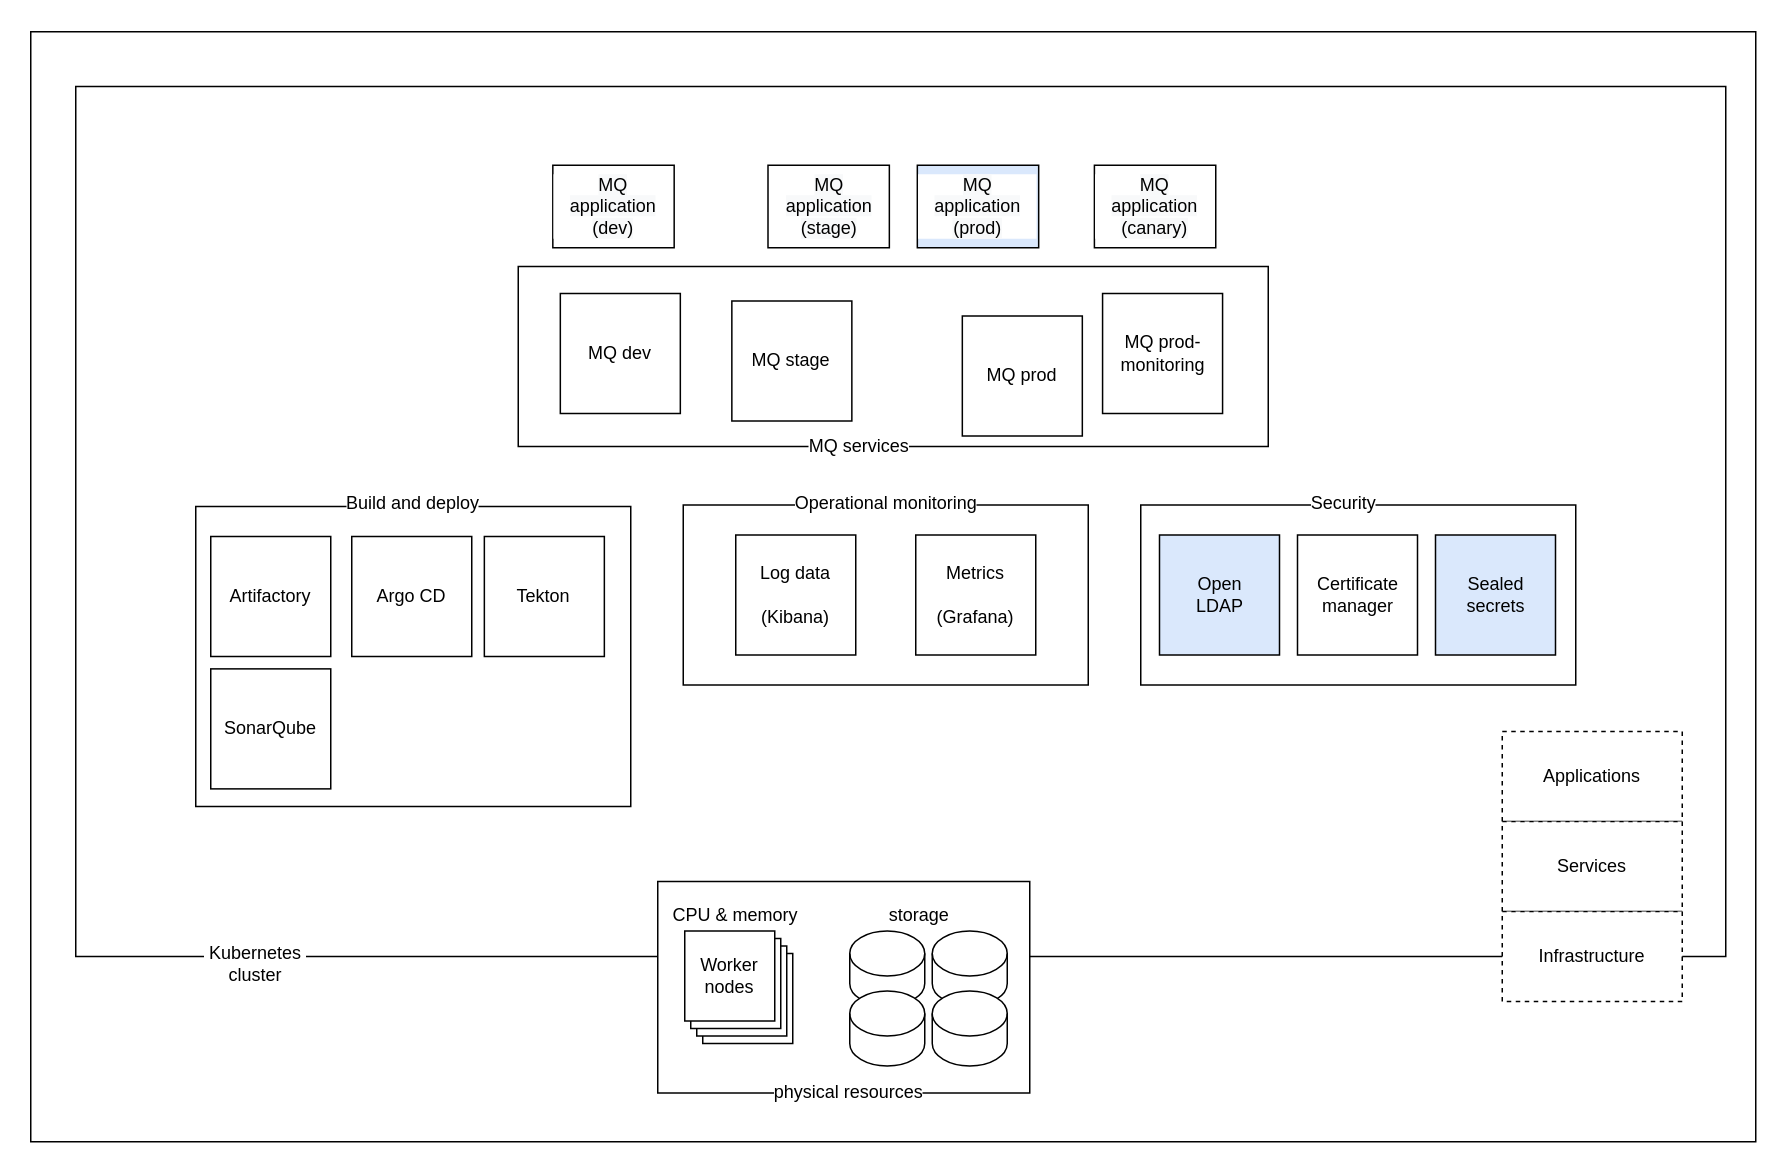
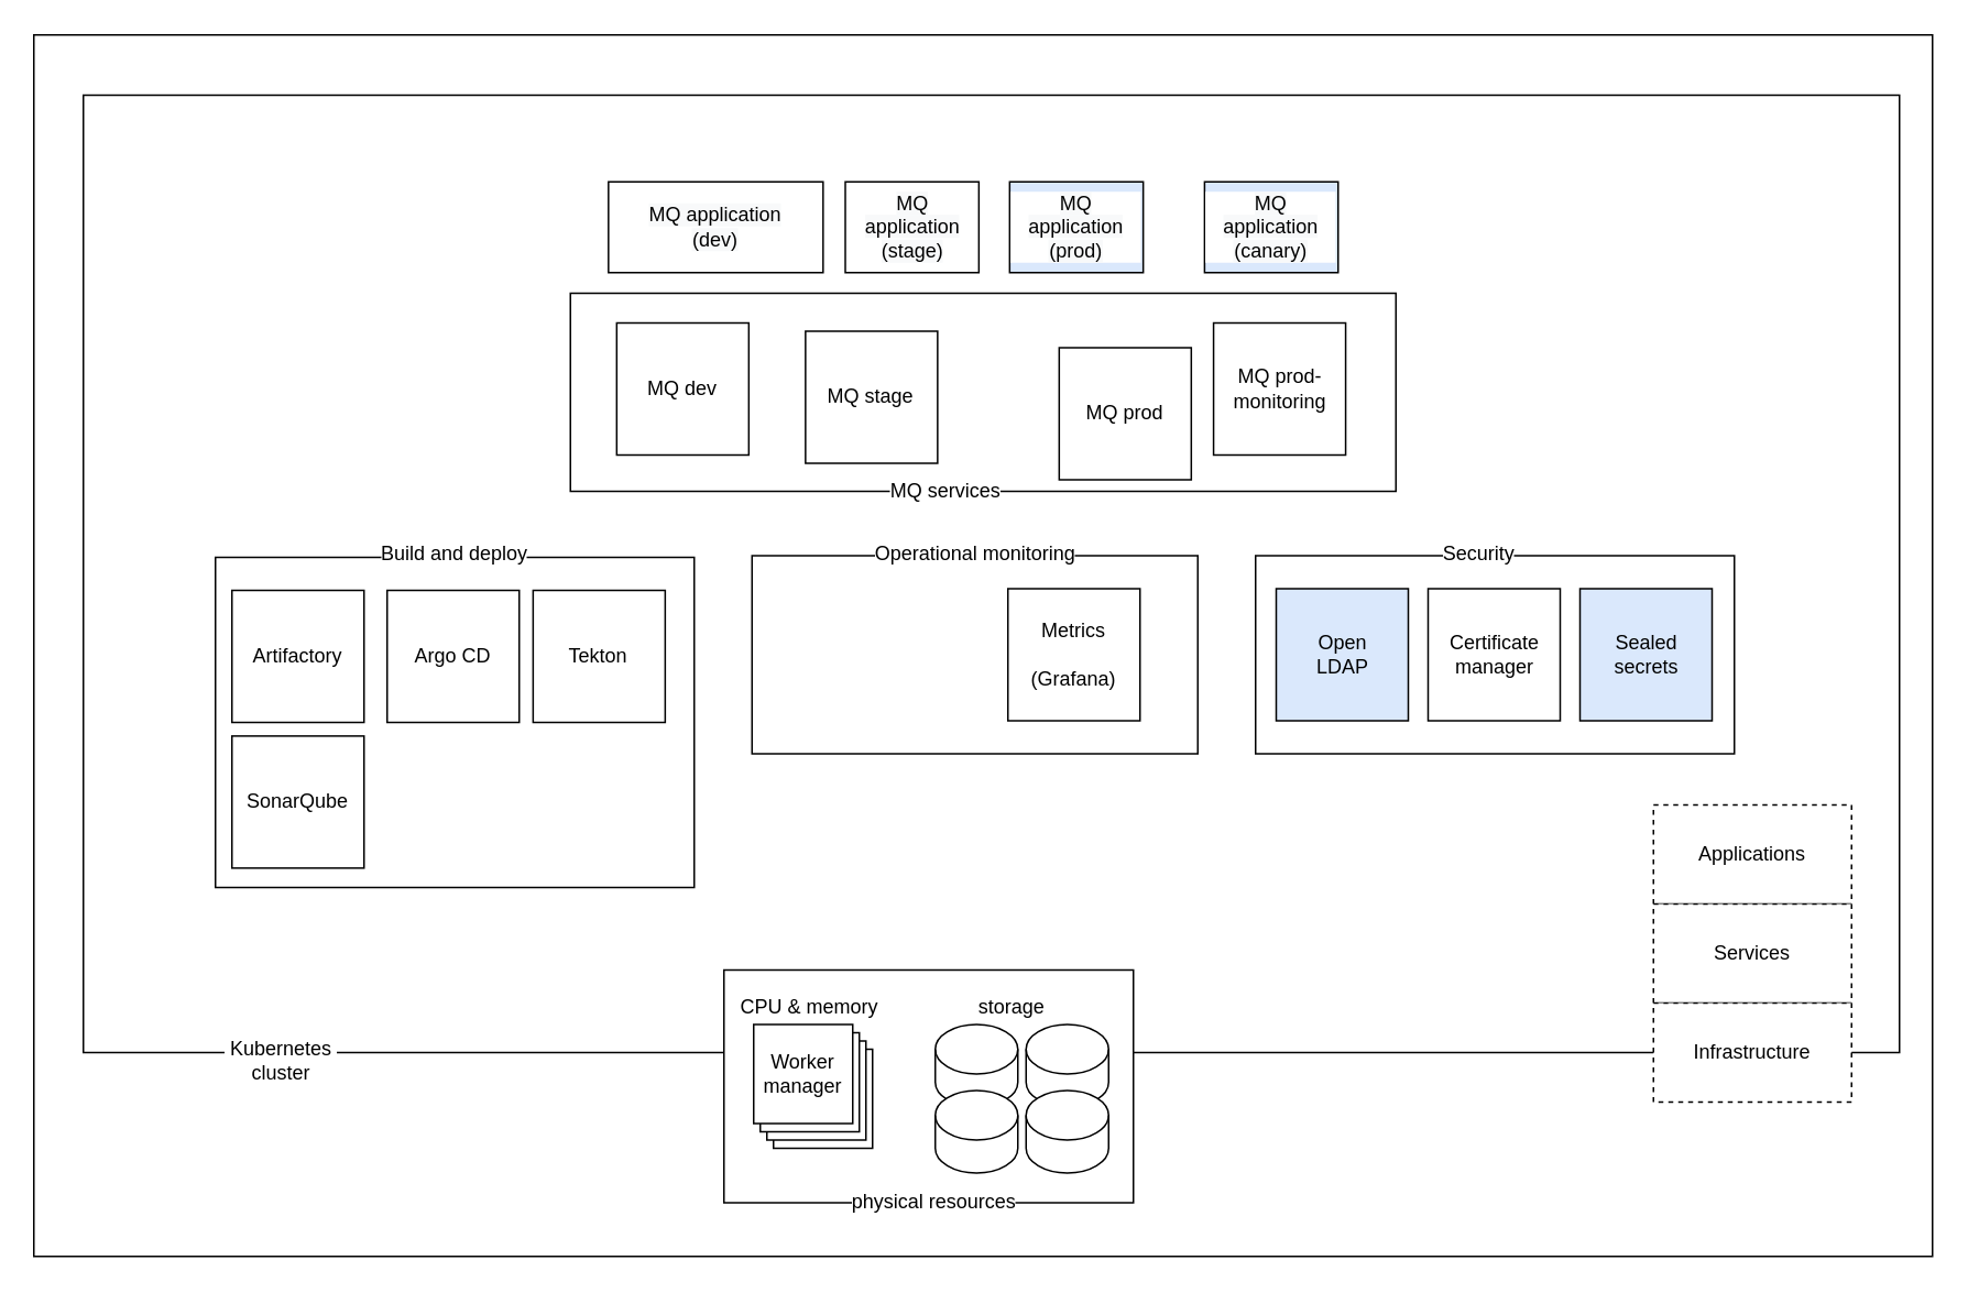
  <mxCell id="0" />
  <mxCell id="1" parent="0" />
  <mxCell id="2" value="" style="rounded=0;whiteSpace=wrap;html=1;fontStyle=1;fillColor=none;" vertex="1" parent="1"><mxGeometry x="20" y="20.5" width="1150" height="740" as="geometry" /></mxCell>
  <mxCell id="3" value="" style="rounded=0;whiteSpace=wrap;html=1;labelBackgroundColor=#FFFFFF;fontFamily=Helvetica;fontColor=#000000;align=center;fillColor=none;" vertex="1" parent="1"><mxGeometry x="50" y="57" width="1100" height="580" as="geometry" /></mxCell>
  <mxCell id="4" value="" style="group;fontStyle=1" vertex="1" connectable="0" parent="1"><mxGeometry x="455" y="325" width="270" height="131" as="geometry" /></mxCell>
  <mxCell id="5" value="" style="rounded=0;whiteSpace=wrap;html=1;" vertex="1" parent="4"><mxGeometry y="11" width="270" height="120" as="geometry" /></mxCell>
  <mxCell id="6" value="Operational monitoring" style="text;html=1;align=center;verticalAlign=middle;whiteSpace=wrap;rounded=0;labelBackgroundColor=#ffffff;" vertex="1" parent="4"><mxGeometry x="12.5" width="245" height="20" as="geometry" /></mxCell>
- <mxCell id="7" value="Log data&lt;br&gt;&lt;br&gt;(Kibana)" style="whiteSpace=wrap;html=1;aspect=fixed;" vertex="1" parent="4"><mxGeometry x="35" y="31" width="80" height="80" as="geometry" /></mxCell>
  <mxCell id="8" value="Metrics&lt;br&gt;&lt;br&gt;(Grafana)" style="whiteSpace=wrap;html=1;aspect=fixed;" vertex="1" parent="4"><mxGeometry x="155" y="31" width="80" height="80" as="geometry" /></mxCell>
  <mxCell id="9" value="Kubernetes cluster" style="text;html=1;strokeColor=none;fillColor=none;align=center;verticalAlign=middle;whiteSpace=wrap;rounded=0;labelBackgroundColor=#FFFFFF;" vertex="1" parent="1"><mxGeometry x="135" y="632" width="70" height="20" as="geometry" /></mxCell>
  <mxCell id="10" style="edgeStyle=none;rounded=0;orthogonalLoop=1;jettySize=auto;html=1;exitX=1;exitY=0.5;exitDx=0;exitDy=0;dashed=1;" edge="1" source="9" target="9" parent="1"><mxGeometry relative="1" as="geometry" /></mxCell>
- <mxCell id="11" value="&lt;span style=&quot;font-family: helvetica; background-color: rgb(248, 249, 250);&quot;&gt;MQ application&lt;/span&gt;&lt;br style=&quot;font-family: helvetica; background-color: rgb(248, 249, 250);&quot;&gt;&lt;span style=&quot;font-family: helvetica; background-color: rgb(248, 249, 250);&quot;&gt;(dev)&lt;/span&gt;" style="rounded=0;whiteSpace=wrap;html=1;labelBackgroundColor=#ffffff;fillColor=#ffffff;fontFamily=Verdana;fontColor=#000000;align=center;" vertex="1" parent="1"><mxGeometry x="368.05" y="109.5" width="80.9" height="55" as="geometry" /></mxCell>
+ <mxCell id="11" value="&lt;span style=&quot;font-family: helvetica; background-color: rgb(248, 249, 250);&quot;&gt;MQ application&lt;/span&gt;&lt;br style=&quot;font-family: helvetica; background-color: rgb(248, 249, 250);&quot;&gt;&lt;span style=&quot;font-family: helvetica; background-color: rgb(248, 249, 250);&quot;&gt;(dev)&lt;/span&gt;" style="rounded=0;whiteSpace=wrap;html=1;labelBackgroundColor=#ffffff;fillColor=#ffffff;fontFamily=Verdana;fontColor=#000000;align=center;" vertex="1" parent="1"><mxGeometry x="368.05" y="109.5" width="130" height="55" as="geometry" /></mxCell>
  <mxCell id="12" value="&lt;span style=&quot;font-family: &amp;#34;helvetica&amp;#34; ; background-color: rgb(248 , 249 , 250)&quot;&gt;MQ application&lt;/span&gt;&lt;br style=&quot;font-family: &amp;#34;helvetica&amp;#34; ; background-color: rgb(248 , 249 , 250)&quot;&gt;&lt;span style=&quot;font-family: &amp;#34;helvetica&amp;#34; ; background-color: rgb(248 , 249 , 250)&quot;&gt;(stage)&lt;/span&gt;" style="rounded=0;whiteSpace=wrap;html=1;labelBackgroundColor=#ffffff;fillColor=#ffffff;fontFamily=Verdana;fontColor=#000000;align=center;" vertex="1" parent="1"><mxGeometry x="511.5" y="109.5" width="80.9" height="55" as="geometry" /></mxCell>
  <mxCell id="13" value="&lt;span style=&quot;font-family: &amp;#34;helvetica&amp;#34; ; background-color: rgb(248 , 249 , 250)&quot;&gt;MQ application&lt;/span&gt;&lt;br style=&quot;font-family: &amp;#34;helvetica&amp;#34; ; background-color: rgb(248 , 249 , 250)&quot;&gt;&lt;span style=&quot;font-family: &amp;#34;helvetica&amp;#34; ; background-color: rgb(248 , 249 , 250)&quot;&gt;(prod)&lt;/span&gt;" style="rounded=0;whiteSpace=wrap;html=1;labelBackgroundColor=#ffffff;fillColor=#dae8fc;fontFamily=Verdana;fontColor=#000000;align=center;" vertex="1" parent="1"><mxGeometry x="611.05" y="109.5" width="80.9" height="55" as="geometry" /></mxCell>
- <mxCell id="14" value="&lt;span style=&quot;font-family: &amp;#34;helvetica&amp;#34; ; background-color: rgb(248 , 249 , 250)&quot;&gt;MQ application&lt;/span&gt;&lt;br style=&quot;font-family: &amp;#34;helvetica&amp;#34; ; background-color: rgb(248 , 249 , 250)&quot;&gt;&lt;span style=&quot;font-family: &amp;#34;helvetica&amp;#34; ; background-color: rgb(248 , 249 , 250)&quot;&gt;(canary)&lt;/span&gt;" style="rounded=0;whiteSpace=wrap;html=1;labelBackgroundColor=#ffffff;fillColor=#ffffff;fontFamily=Verdana;fontColor=#000000;align=center;" vertex="1" parent="1"><mxGeometry x="729.1" y="109.5" width="80.9" height="55" as="geometry" /></mxCell>
+ <mxCell id="14" value="&lt;span style=&quot;font-family: &amp;#34;helvetica&amp;#34; ; background-color: rgb(248 , 249 , 250)&quot;&gt;MQ application&lt;/span&gt;&lt;br style=&quot;font-family: &amp;#34;helvetica&amp;#34; ; background-color: rgb(248 , 249 , 250)&quot;&gt;&lt;span style=&quot;font-family: &amp;#34;helvetica&amp;#34; ; background-color: rgb(248 , 249 , 250)&quot;&gt;(canary)&lt;/span&gt;" style="rounded=0;whiteSpace=wrap;html=1;labelBackgroundColor=#ffffff;fillColor=#dae8fc;fontFamily=Verdana;fontColor=#000000;align=center;" vertex="1" parent="1"><mxGeometry x="729.1" y="109.5" width="80.9" height="55" as="geometry" /></mxCell>
  <mxCell id="15" value="" style="group" vertex="1" connectable="0" parent="1"><mxGeometry x="435" y="587" width="251" height="151" as="geometry" /></mxCell>
  <mxCell id="16" value="" style="group" vertex="1" connectable="0" parent="15"><mxGeometry width="251" height="151" as="geometry" /></mxCell>
  <mxCell id="17" value="" style="group" vertex="1" connectable="0" parent="16"><mxGeometry width="251" height="151" as="geometry" /></mxCell>
  <mxCell id="18" value="" style="group;fontStyle=1" vertex="1" connectable="0" parent="17"><mxGeometry x="3" width="248" height="151" as="geometry" /></mxCell>
  <mxCell id="19" value="" style="rounded=0;whiteSpace=wrap;html=1;labelBackgroundColor=#FFFFFF;strokeColor=#000000;fillColor=#ffffff;" vertex="1" parent="18"><mxGeometry width="248" height="141" as="geometry" /></mxCell>
  <mxCell id="20" value="physical resources" style="text;html=1;strokeColor=none;fillColor=none;align=center;verticalAlign=middle;whiteSpace=wrap;rounded=0;labelBackgroundColor=#FFFFFF;" vertex="1" parent="18"><mxGeometry x="72" y="131" width="111" height="20" as="geometry" /></mxCell>
  <mxCell id="21" value="" style="shape=cylinder2;whiteSpace=wrap;html=1;boundedLbl=1;backgroundOutline=1;size=15;labelBackgroundColor=#FFFFFF;strokeColor=#000000;fillColor=#ffffff;" vertex="1" parent="17"><mxGeometry x="131" y="33" width="50" height="50" as="geometry" /></mxCell>
  <mxCell id="22" value="" style="shape=cylinder2;whiteSpace=wrap;html=1;boundedLbl=1;backgroundOutline=1;size=15;labelBackgroundColor=#FFFFFF;strokeColor=#000000;fillColor=#ffffff;" vertex="1" parent="17"><mxGeometry x="186" y="33" width="50" height="50" as="geometry" /></mxCell>
  <mxCell id="23" value="" style="shape=cylinder2;whiteSpace=wrap;html=1;boundedLbl=1;backgroundOutline=1;size=15;labelBackgroundColor=#FFFFFF;strokeColor=#000000;fillColor=#ffffff;" vertex="1" parent="17"><mxGeometry x="131" y="73" width="50" height="50" as="geometry" /></mxCell>
  <mxCell id="24" value="" style="shape=cylinder2;whiteSpace=wrap;html=1;boundedLbl=1;backgroundOutline=1;size=15;labelBackgroundColor=#FFFFFF;strokeColor=#000000;fillColor=#ffffff;" vertex="1" parent="17"><mxGeometry x="186" y="73" width="50" height="50" as="geometry" /></mxCell>
  <mxCell id="25" value="" style="whiteSpace=wrap;html=1;aspect=fixed;labelBackgroundColor=#FFFFFF;strokeColor=#000000;fillColor=#ffffff;fontStyle=1" vertex="1" parent="17"><mxGeometry x="33" y="48" width="60" height="60" as="geometry" /></mxCell>
  <mxCell id="26" value="" style="whiteSpace=wrap;html=1;aspect=fixed;labelBackgroundColor=#FFFFFF;strokeColor=#000000;fillColor=#ffffff;fontStyle=1" vertex="1" parent="17"><mxGeometry x="29" y="43" width="60" height="60" as="geometry" /></mxCell>
  <mxCell id="27" value="" style="whiteSpace=wrap;html=1;aspect=fixed;labelBackgroundColor=#FFFFFF;strokeColor=#000000;fillColor=#ffffff;fontStyle=1" vertex="1" parent="17"><mxGeometry x="25" y="38" width="60" height="60" as="geometry" /></mxCell>
- <mxCell id="28" value="Worker&lt;br&gt;nodes" style="whiteSpace=wrap;html=1;aspect=fixed;labelBackgroundColor=#FFFFFF;strokeColor=#000000;fillColor=#ffffff;" vertex="1" parent="17"><mxGeometry x="21" y="33" width="60" height="60" as="geometry" /></mxCell>
+ <mxCell id="28" value="Worker&lt;br&gt;manager" style="whiteSpace=wrap;html=1;aspect=fixed;labelBackgroundColor=#FFFFFF;strokeColor=#000000;fillColor=#ffffff;" vertex="1" parent="17"><mxGeometry x="21" y="33" width="60" height="60" as="geometry" /></mxCell>
  <mxCell id="29" value="CPU &amp;amp; memory" style="text;html=1;strokeColor=none;fillColor=none;align=center;verticalAlign=middle;whiteSpace=wrap;rounded=0;labelBackgroundColor=#FFFFFF;" vertex="1" parent="17"><mxGeometry y="13" width="110" height="20" as="geometry" /></mxCell>
  <mxCell id="30" value="storage" style="text;html=1;strokeColor=none;fillColor=none;align=center;verticalAlign=middle;whiteSpace=wrap;rounded=0;labelBackgroundColor=#FFFFFF;" vertex="1" parent="17"><mxGeometry x="141" y="13" width="73" height="20" as="geometry" /></mxCell>
  <mxCell id="31" value="" style="group" vertex="1" connectable="0" parent="1"><mxGeometry x="760" y="325" width="290" height="131" as="geometry" /></mxCell>
  <mxCell id="32" value="" style="rounded=0;whiteSpace=wrap;html=1;" vertex="1" parent="31"><mxGeometry y="11" width="290" height="120" as="geometry" /></mxCell>
  <mxCell id="33" value="Security" style="text;html=1;align=center;verticalAlign=middle;whiteSpace=wrap;rounded=0;labelBackgroundColor=#ffffff;" vertex="1" parent="31"><mxGeometry x="12.5" width="245" height="20" as="geometry" /></mxCell>
  <mxCell id="34" value="Certificate manager" style="whiteSpace=wrap;html=1;aspect=fixed;" vertex="1" parent="31"><mxGeometry x="104.5" y="31" width="80" height="80" as="geometry" /></mxCell>
  <mxCell id="35" value="Sealed secrets" style="whiteSpace=wrap;html=1;aspect=fixed;fillColor=#dae8fc;" vertex="1" parent="31"><mxGeometry x="196.5" y="31" width="80" height="80" as="geometry" /></mxCell>
  <mxCell id="36" value="Open &lt;br&gt;LDAP" style="whiteSpace=wrap;html=1;aspect=fixed;fillColor=#dae8fc;" vertex="1" parent="31"><mxGeometry x="12.5" y="31" width="80" height="80" as="geometry" /></mxCell>
  <mxCell id="37" value="" style="rounded=0;whiteSpace=wrap;html=1;" vertex="1" parent="1"><mxGeometry x="345" y="177" width="500" height="120" as="geometry" /></mxCell>
  <mxCell id="38" value="MQ services" style="text;html=1;align=center;verticalAlign=middle;whiteSpace=wrap;rounded=0;labelBackgroundColor=#ffffff;" vertex="1" parent="1"><mxGeometry x="515" y="287" width="115" height="20" as="geometry" /></mxCell>
  <mxCell id="39" value="MQ dev" style="whiteSpace=wrap;html=1;aspect=fixed;" vertex="1" parent="1"><mxGeometry x="373.05" y="195" width="80" height="80" as="geometry" /></mxCell>
  <mxCell id="40" value="MQ stage" style="whiteSpace=wrap;html=1;aspect=fixed;" vertex="1" parent="1"><mxGeometry x="487.4" y="200" width="80" height="80" as="geometry" /></mxCell>
  <mxCell id="41" value="MQ prod" style="whiteSpace=wrap;html=1;aspect=fixed;" vertex="1" parent="1"><mxGeometry x="641.05" y="210" width="80" height="80" as="geometry" /></mxCell>
  <mxCell id="42" value="MQ prod-monitoring" style="whiteSpace=wrap;html=1;aspect=fixed;" vertex="1" parent="1"><mxGeometry x="734.55" y="195" width="80" height="80" as="geometry" /></mxCell>
  <mxCell id="43" value="" style="rounded=0;whiteSpace=wrap;html=1;" vertex="1" parent="1"><mxGeometry x="130" y="337" width="290" height="200" as="geometry" /></mxCell>
  <mxCell id="44" value="Build and deploy" style="text;html=1;align=center;verticalAlign=middle;whiteSpace=wrap;rounded=0;labelBackgroundColor=#ffffff;" vertex="1" parent="1"><mxGeometry x="213" y="325" width="124" height="20" as="geometry" /></mxCell>
  <mxCell id="45" value="Argo CD" style="whiteSpace=wrap;html=1;aspect=fixed;" vertex="1" parent="1"><mxGeometry x="234" y="357" width="80" height="80" as="geometry" /></mxCell>
  <mxCell id="46" value="Tekton" style="whiteSpace=wrap;html=1;aspect=fixed;" vertex="1" parent="1"><mxGeometry x="322.4" y="357" width="80" height="80" as="geometry" /></mxCell>
  <mxCell id="47" value="Artifactory" style="whiteSpace=wrap;html=1;aspect=fixed;" vertex="1" parent="1"><mxGeometry x="140" y="357" width="80" height="80" as="geometry" /></mxCell>
  <mxCell id="48" value="SonarQube" style="whiteSpace=wrap;html=1;aspect=fixed;" vertex="1" parent="1"><mxGeometry x="140" y="445.25" width="80" height="80" as="geometry" /></mxCell>
  <mxCell id="49" value="" style="group" vertex="1" connectable="0" parent="1"><mxGeometry x="1001" y="487" width="120" height="180" as="geometry" /></mxCell>
  <mxCell id="50" value="Applications" style="rounded=0;whiteSpace=wrap;html=1;dashed=1;" vertex="1" parent="49"><mxGeometry width="120" height="60" as="geometry" /></mxCell>
  <mxCell id="51" value="Services" style="rounded=0;whiteSpace=wrap;html=1;dashed=1;" vertex="1" parent="49"><mxGeometry y="60" width="120" height="60" as="geometry" /></mxCell>
  <mxCell id="52" value="Infrastructure" style="rounded=0;whiteSpace=wrap;html=1;dashed=1;" vertex="1" parent="49"><mxGeometry y="120" width="120" height="60" as="geometry" /></mxCell>
